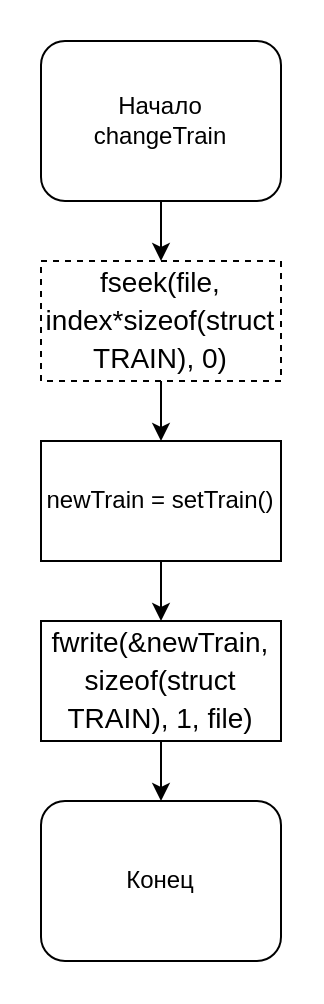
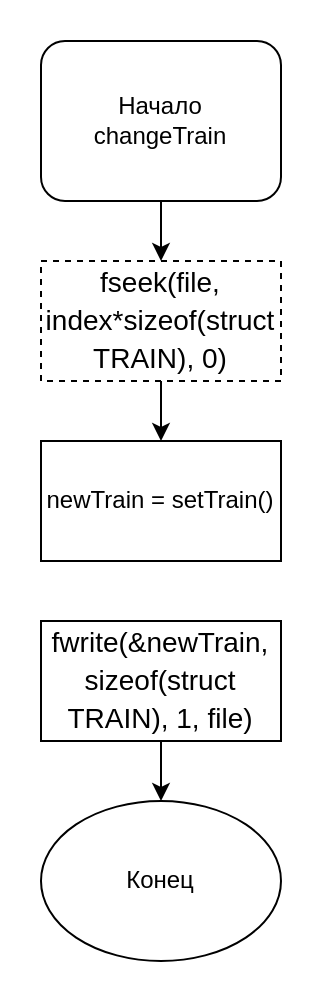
  <mxCell id="0" />
  <mxCell id="1" parent="0" />
  <mxCell id="2" style="edgeStyle=orthogonalEdgeStyle;rounded=0;orthogonalLoop=1;jettySize=auto;html=1;entryX=0.5;entryY=0;entryDx=0;entryDy=0;" edge="1" parent="1" source="3" target="5"><mxGeometry relative="1" as="geometry" /></mxCell>
  <mxCell id="3" value="Начало&lt;br&gt;changeTrain" style="whiteSpace=wrap;html=1;rounded=1;" vertex="1" parent="1"><mxGeometry x="20" y="20" width="120" height="80" as="geometry" /></mxCell>
  <mxCell id="4" style="edgeStyle=orthogonalEdgeStyle;rounded=0;orthogonalLoop=1;jettySize=auto;html=1;entryX=0.5;entryY=0;entryDx=0;entryDy=0;" edge="1" parent="1" source="5" target="7"><mxGeometry relative="1" as="geometry" /></mxCell>
  <mxCell id="5" value="&lt;div style=&quot;font-size: 14px; line-height: 19px;&quot;&gt;&lt;span style=&quot;background-color: rgb(255, 255, 255);&quot;&gt;fseek(file, index*sizeof(struct TRAIN), 0)&lt;/span&gt;&lt;/div&gt;" style="rounded=0;whiteSpace=wrap;html=1;dashed=1;" vertex="1" parent="1"><mxGeometry x="20" y="130" width="120" height="60" as="geometry" /></mxCell>
- <mxCell id="6" style="edgeStyle=orthogonalEdgeStyle;rounded=0;orthogonalLoop=1;jettySize=auto;html=1;" edge="1" parent="1" source="7" target="9"><mxGeometry relative="1" as="geometry" /></mxCell>
  <mxCell id="7" value="newTrain = setTrain()" style="rounded=0;whiteSpace=wrap;html=1;" vertex="1" parent="1"><mxGeometry x="20" y="220" width="120" height="60" as="geometry" /></mxCell>
  <mxCell id="8" style="edgeStyle=orthogonalEdgeStyle;rounded=0;orthogonalLoop=1;jettySize=auto;html=1;" edge="1" parent="1" source="9" target="10"><mxGeometry relative="1" as="geometry" /></mxCell>
  <mxCell id="9" value="&lt;div style=&quot;font-size: 14px; line-height: 19px;&quot;&gt;&lt;span style=&quot;background-color: rgb(255, 255, 255);&quot;&gt;fwrite(&amp;amp;newTrain, sizeof(struct TRAIN), 1, file)&lt;/span&gt;&lt;/div&gt;" style="rounded=0;whiteSpace=wrap;html=1;" vertex="1" parent="1"><mxGeometry x="20" y="310" width="120" height="60" as="geometry" /></mxCell>
- <mxCell id="10" value="Конец" style="whiteSpace=wrap;html=1;rounded=1;" vertex="1" parent="1"><mxGeometry x="20" y="400" width="120" height="80" as="geometry" /></mxCell>
+ <mxCell id="10" value="Конец" style="ellipse;whiteSpace=wrap;html=1;" vertex="1" parent="1"><mxGeometry x="20" y="400" width="120" height="80" as="geometry" /></mxCell>
